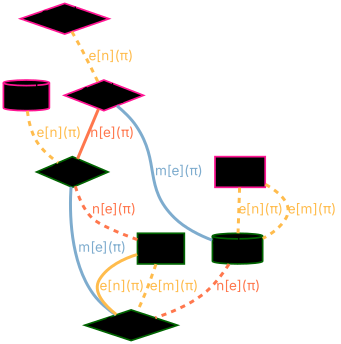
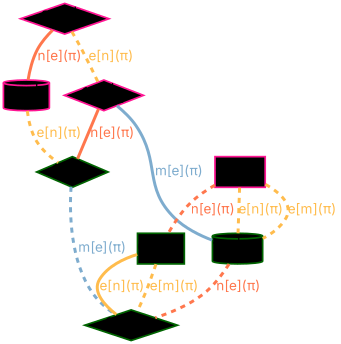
  graph {
    fontname=Inter
    node [color=deeppink fillcolor="#eee" fontcolor="#000" fontname=Inter fontsize=20 margin=0.0 penwidth=2.0 shape=diamond style=filled]
    edge [color="#ffbc4d" fontcolor="#ffbc4d" fontname=Inter fontsize=16 penwidth=3.5 style=dashed]
    n1 [label="000|ø"]
    n2 [label="010|r" shape=cylinder]
    n3 [label="100|g"]
    n4 [color=darkgreen label="110|b"]
    n5 [color=darkgreen label="101|gb" shape=cylinder]
    n6 [color=darkgreen label="111|rgb"]
    n7 [label="001|rg" shape=box]
    n8 [color=darkgreen label="011|rb" shape=box]
+   n1 -- n2 [color="#ff774d" fontcolor="#ff774d" label="n[e](π)" style=bold]
    n1 -- n3 [label="e[n](π)"]
    n2 -- n4 [label="e[n](π)"]
    n3 -- n4 [color="#ff774d" fontcolor="#ff774d" label="n[e](π)" style=bold]
    n3 -- n5 [color="#7eacce" fontcolor="#7eacce" label="m[e](π)" style=bold]
-   n4 -- n6 [color="#7eacce" fontcolor="#7eacce" label="m[e](π)" style=bold]
+   n4 -- n6 [color="#7eacce" fontcolor="#7eacce" label="m[e](π)"]
    n5 -- n6 [color="#ff774d" fontcolor="#ff774d" label="n[e](π)"]
    n7 -- n5 [label="e[n](π)"]
    n7 -- n5 [label="e[m](π)"]
-   n4 -- n8 [color="#ff774d" fontcolor="#ff774d" label="n[e](π)"]
+   n7 -- n8 [color="#ff774d" fontcolor="#ff774d" label="n[e](π)"]
    n8 -- n6 [label="e[n](π)" style=bold]
    n8 -- n6 [label="e[m](π)"]
  }
